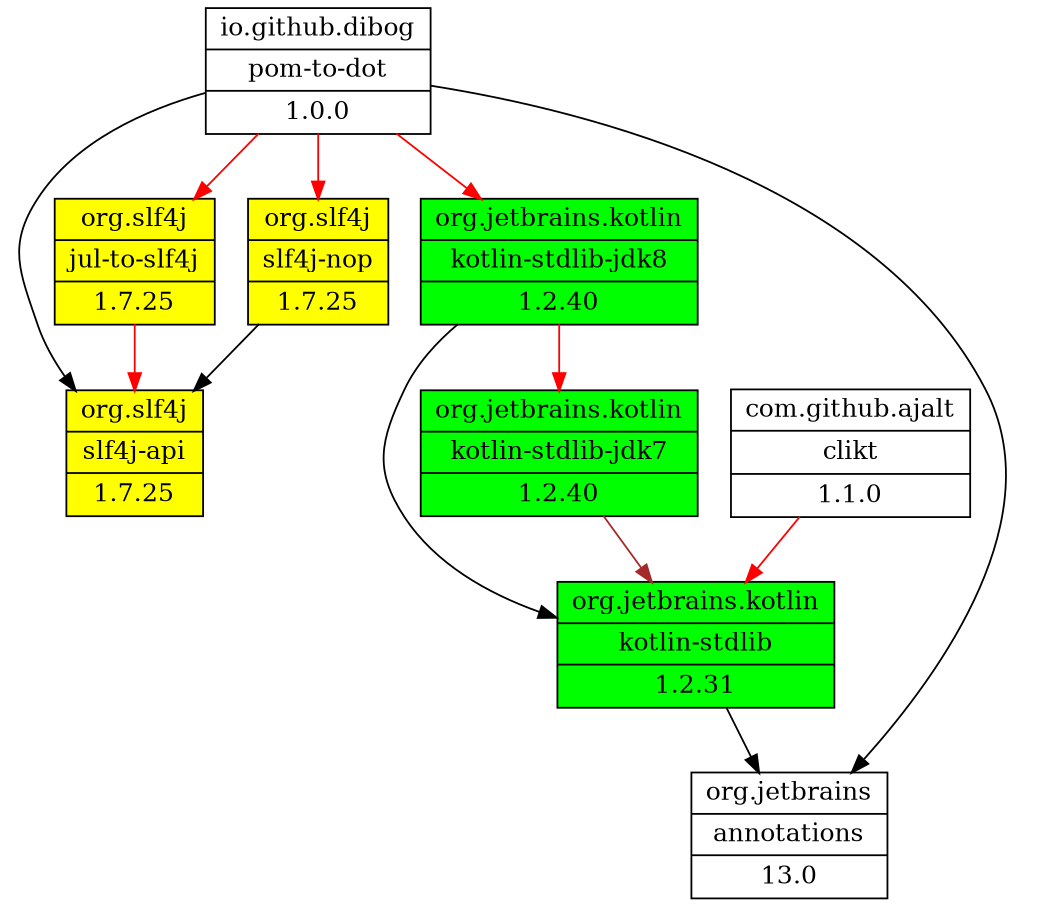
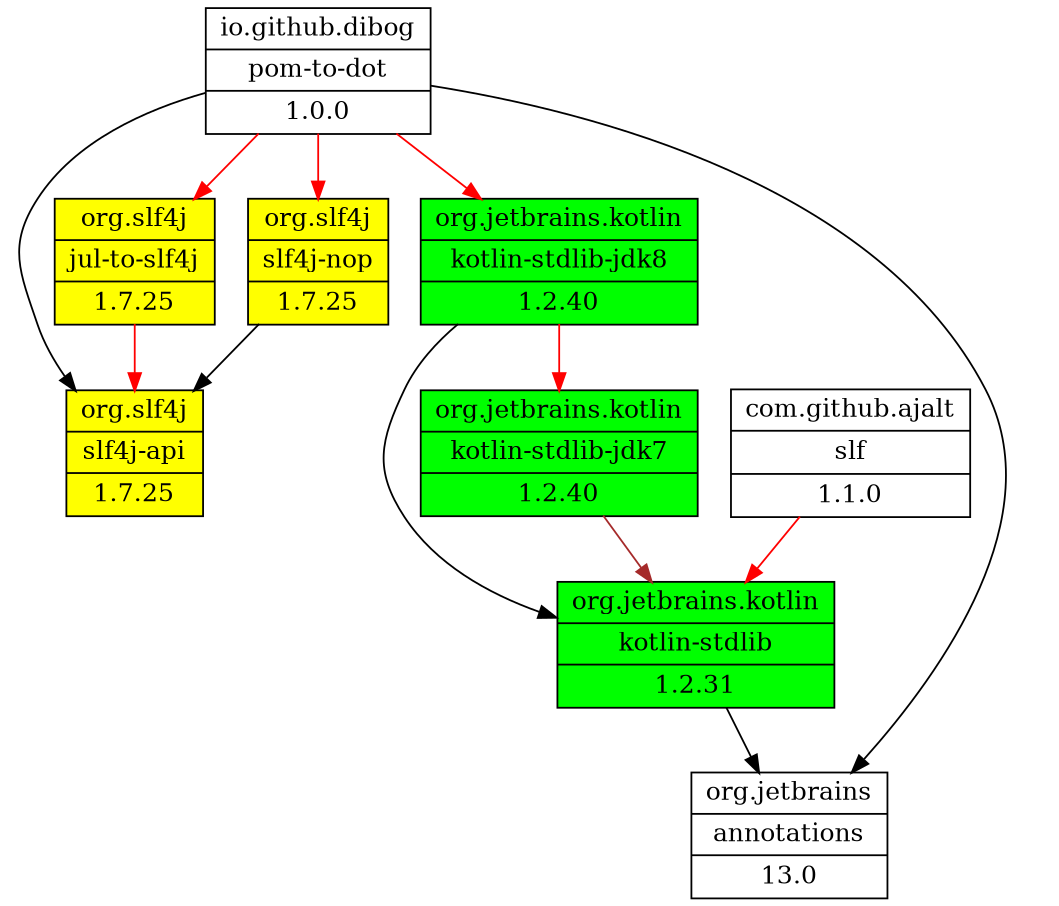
  digraph {
    node [shape=record style=filled]
    edge [color=red]
    n1 [label="{ io.github.dibog | pom-to-dot | 1.0.0 }" style=""]
    n2 [fillcolor=yellow label="{ org.slf4j | slf4j-api | 1.7.25 }"]
    n3 [fillcolor=yellow label="{ org.slf4j | jul-to-slf4j | 1.7.25 }"]
    n4 [fillcolor=yellow label="{ org.slf4j | slf4j-nop | 1.7.25 }"]
    n5 [fillcolor=green label="{ org.jetbrains.kotlin | kotlin-stdlib-jdk8 | 1.2.40 }"]
    n6 [label="{ org.jetbrains | annotations | 13.0 }" style=""]
-   n7 [label="{ com.github.ajalt | clikt | 1.1.0 }" style=""]
+   n7 [label="{ com.github.ajalt | slf | 1.1.0 }" style=""]
    n8 [fillcolor=green label="{ org.jetbrains.kotlin | kotlin-stdlib | 1.2.31 }"]
    n9 [fillcolor=green label="{ org.jetbrains.kotlin | kotlin-stdlib-jdk7 | 1.2.40 }"]
    n1 -> n2 [color=black]
    n1 -> n3
    n1 -> n4
    n1 -> n5
    n1 -> n6 [color=black]
    n3 -> n2
    n4 -> n2 [color=black]
    n5 -> n8 [color=black]
    n5 -> n9
    n7 -> n8
    n8 -> n6 [color=black]
    n9 -> n8 [color=brown]
  }
